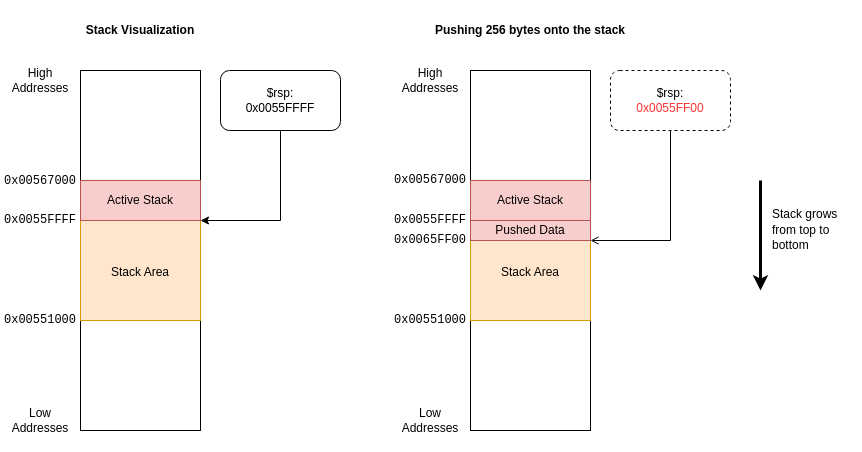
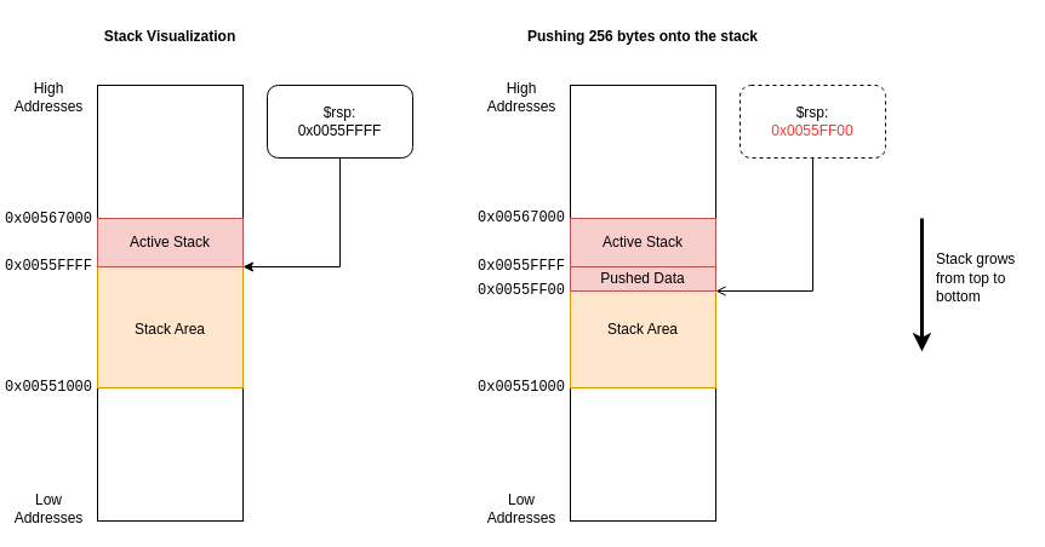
  <mxCell id="0" />
  <mxCell id="1" parent="0" />
  <mxCell id="2" value="" style="rounded=0;whiteSpace=wrap;html=1;" vertex="1" parent="1"><mxGeometry x="80" y="70" width="120" height="360" as="geometry" /></mxCell>
  <mxCell id="3" value="&lt;div style=&quot;background-color: rgb(255, 255, 255); font-size: 9pt;&quot;&gt;&lt;span style=&quot;&quot;&gt;0x00551000&lt;/span&gt;&lt;/div&gt;" style="text;html=1;strokeColor=none;fillColor=none;align=center;verticalAlign=middle;whiteSpace=wrap;rounded=0;fontFamily=Courier New;fontStyle=0;fontColor=#000000;" vertex="1" parent="1"><mxGeometry x="20" y="310" width="40" height="20" as="geometry" /></mxCell>
  <mxCell id="4" value="&lt;pre style=&quot;background-color: rgb(255 , 255 , 255)&quot;&gt;&lt;font face=&quot;Courier New&quot;&gt;0x00567000&lt;/font&gt;&lt;font face=&quot;dejavu sans mono&quot;&gt;&lt;span style=&quot;font-size: 9pt&quot;&gt;&lt;br&gt;&lt;/span&gt;&lt;/font&gt;&lt;/pre&gt;" style="text;html=1;strokeColor=none;fillColor=none;align=center;verticalAlign=middle;whiteSpace=wrap;rounded=0;fontColor=#000000;" vertex="1" parent="1"><mxGeometry x="20" y="170" width="40" height="20" as="geometry" /></mxCell>
  <mxCell id="5" value="&lt;br&gt;&lt;br&gt;&lt;br&gt;Stack Area" style="rounded=0;whiteSpace=wrap;html=1;fillColor=#ffe6cc;strokeColor=#d79b00;" vertex="1" parent="1"><mxGeometry x="80" y="180" width="120" height="140" as="geometry" /></mxCell>
  <mxCell id="6" value="High Addresses" style="text;html=1;strokeColor=none;fillColor=none;align=center;verticalAlign=middle;whiteSpace=wrap;rounded=0;" vertex="1" parent="1"><mxGeometry x="20" y="70" width="40" height="20" as="geometry" /></mxCell>
  <mxCell id="7" value="Low Addresses" style="text;html=1;strokeColor=none;fillColor=none;align=center;verticalAlign=middle;whiteSpace=wrap;rounded=0;" vertex="1" parent="1"><mxGeometry x="20" y="410" width="40" height="20" as="geometry" /></mxCell>
  <mxCell id="8" style="edgeStyle=orthogonalEdgeStyle;rounded=0;orthogonalLoop=1;jettySize=auto;html=1;exitX=0.5;exitY=1;exitDx=0;exitDy=0;entryX=1;entryY=1;entryDx=0;entryDy=0;" edge="1" parent="1" source="9" target="10"><mxGeometry relative="1" as="geometry"><Array as="points"><mxPoint x="280" y="220" /></Array></mxGeometry></mxCell>
  <mxCell id="9" value="$rsp:&lt;br&gt;0x0055FFFF" style="rounded=1;whiteSpace=wrap;html=1;" vertex="1" parent="1"><mxGeometry x="220" y="70" width="120" height="60" as="geometry" /></mxCell>
  <mxCell id="10" value="Active Stack" style="rounded=0;whiteSpace=wrap;html=1;fillColor=#f8cecc;strokeColor=#b85450;" vertex="1" parent="1"><mxGeometry x="80" y="180" width="120" height="40" as="geometry" /></mxCell>
  <mxCell id="11" value="Stack Visualization" style="text;html=1;strokeColor=none;fillColor=none;align=center;verticalAlign=middle;whiteSpace=wrap;rounded=0;fontStyle=1" vertex="1" parent="1"><mxGeometry x="50" y="20" width="180" height="20" as="geometry" /></mxCell>
  <mxCell id="12" value="" style="rounded=0;whiteSpace=wrap;html=1;" vertex="1" parent="1"><mxGeometry x="470" y="70" width="120" height="360" as="geometry" /></mxCell>
  <mxCell id="13" value="&lt;div style=&quot;background-color: rgb(255, 255, 255); font-size: 9pt;&quot;&gt;&lt;span style=&quot;&quot;&gt;0x00551000&lt;/span&gt;&lt;/div&gt;" style="text;html=1;strokeColor=none;fillColor=none;align=center;verticalAlign=middle;whiteSpace=wrap;rounded=0;fontFamily=Courier New;fontColor=#000000;fontStyle=0" vertex="1" parent="1"><mxGeometry x="410" y="310" width="40" height="20" as="geometry" /></mxCell>
  <mxCell id="14" value="&lt;meta http-equiv=&quot;content-type&quot; content=&quot;text/html; charset=UTF-8&quot;&gt;&lt;div style=&quot;background-color: rgb(255, 255, 255); font-size: 9pt;&quot;&gt;&lt;span style=&quot;&quot;&gt;0x00567000&lt;/span&gt;&lt;/div&gt;" style="text;html=1;strokeColor=none;fillColor=none;align=center;verticalAlign=middle;whiteSpace=wrap;rounded=0;fontStyle=0;fontColor=#000000;fontFamily=Courier New;" vertex="1" parent="1"><mxGeometry x="410" y="170" width="40" height="20" as="geometry" /></mxCell>
  <mxCell id="15" value="&lt;br&gt;&lt;br&gt;&lt;br&gt;Stack Area" style="rounded=0;whiteSpace=wrap;html=1;fillColor=#ffe6cc;strokeColor=#d79b00;" vertex="1" parent="1"><mxGeometry x="470" y="180" width="120" height="140" as="geometry" /></mxCell>
  <mxCell id="16" value="High Addresses" style="text;html=1;strokeColor=none;fillColor=none;align=center;verticalAlign=middle;whiteSpace=wrap;rounded=0;" vertex="1" parent="1"><mxGeometry x="410" y="70" width="40" height="20" as="geometry" /></mxCell>
  <mxCell id="17" value="Low Addresses" style="text;html=1;strokeColor=none;fillColor=none;align=center;verticalAlign=middle;whiteSpace=wrap;rounded=0;" vertex="1" parent="1"><mxGeometry x="410" y="410" width="40" height="20" as="geometry" /></mxCell>
  <mxCell id="18" style="edgeStyle=orthogonalEdgeStyle;rounded=0;orthogonalLoop=1;jettySize=auto;html=1;exitX=0.5;exitY=1;exitDx=0;exitDy=0;entryX=1;entryY=1;entryDx=0;entryDy=0;endArrow=open;" edge="1" parent="1" source="19" target="24"><mxGeometry relative="1" as="geometry"><Array as="points"><mxPoint x="670" y="240" /></Array><mxPoint x="620" y="230" as="targetPoint" /></mxGeometry></mxCell>
  <mxCell id="19" value="$rsp:&lt;br&gt;&lt;font color=&quot;#ff3333&quot;&gt;0x0055FF00&lt;/font&gt;" style="rounded=1;whiteSpace=wrap;html=1;dashed=1;" vertex="1" parent="1"><mxGeometry x="610" y="70" width="120" height="60" as="geometry" /></mxCell>
  <mxCell id="20" value="Active Stack" style="rounded=0;whiteSpace=wrap;html=1;fillColor=#f8cecc;strokeColor=#b85450;" vertex="1" parent="1"><mxGeometry x="470" y="180" width="120" height="40" as="geometry" /></mxCell>
  <mxCell id="21" value="Pushing 256 bytes onto the stack" style="text;html=1;strokeColor=none;fillColor=none;align=center;verticalAlign=middle;whiteSpace=wrap;rounded=0;fontStyle=1" vertex="1" parent="1"><mxGeometry x="420" y="20" width="220" height="20" as="geometry" /></mxCell>
  <mxCell id="22" value="0x0055FFFF" style="text;html=1;strokeColor=none;fillColor=none;align=center;verticalAlign=middle;whiteSpace=wrap;rounded=0;fontFamily=Courier New;" vertex="1" parent="1"><mxGeometry x="20" y="210" width="40" height="20" as="geometry" /></mxCell>
- <mxCell id="23" value="0x0065FF00" style="text;html=1;strokeColor=none;fillColor=none;align=center;verticalAlign=middle;whiteSpace=wrap;rounded=0;fontFamily=Courier New;" vertex="1" parent="1"><mxGeometry x="410" y="230" width="40" height="20" as="geometry" /></mxCell>
+ <mxCell id="23" value="0x0055FF00" style="text;html=1;strokeColor=none;fillColor=none;align=center;verticalAlign=middle;whiteSpace=wrap;rounded=0;fontFamily=Courier New;" vertex="1" parent="1"><mxGeometry x="410" y="230" width="40" height="20" as="geometry" /></mxCell>
  <mxCell id="24" value="&lt;p&gt;&lt;font face=&quot;Helvetica&quot;&gt;Pushed Data&lt;/font&gt;&lt;/p&gt;" style="rounded=0;whiteSpace=wrap;html=1;fontFamily=Courier New;fillColor=#f8cecc;strokeColor=#b85450;" vertex="1" parent="1"><mxGeometry x="470" y="220" width="120" height="20" as="geometry" /></mxCell>
  <mxCell id="25" value="0x0055FFFF" style="text;html=1;strokeColor=none;fillColor=none;align=center;verticalAlign=middle;whiteSpace=wrap;rounded=0;fontFamily=Courier New;" vertex="1" parent="1"><mxGeometry x="410" y="210" width="40" height="20" as="geometry" /></mxCell>
  <mxCell id="26" value="" style="endArrow=classic;html=1;fontFamily=Courier New;fontColor=#000000;strokeWidth=3;" edge="1" parent="1"><mxGeometry width="50" height="50" relative="1" as="geometry"><mxPoint x="760" y="180" as="sourcePoint" /><mxPoint x="760" y="290" as="targetPoint" /></mxGeometry></mxCell>
  <mxCell id="27" value="&lt;font face=&quot;Helvetica&quot;&gt;Stack grows from top to bottom&lt;/font&gt;" style="text;html=1;strokeColor=none;fillColor=none;align=left;verticalAlign=middle;whiteSpace=wrap;rounded=0;fontFamily=Courier New;fontColor=#000000;" vertex="1" parent="1"><mxGeometry x="770" y="220" width="70" height="20" as="geometry" /></mxCell>
